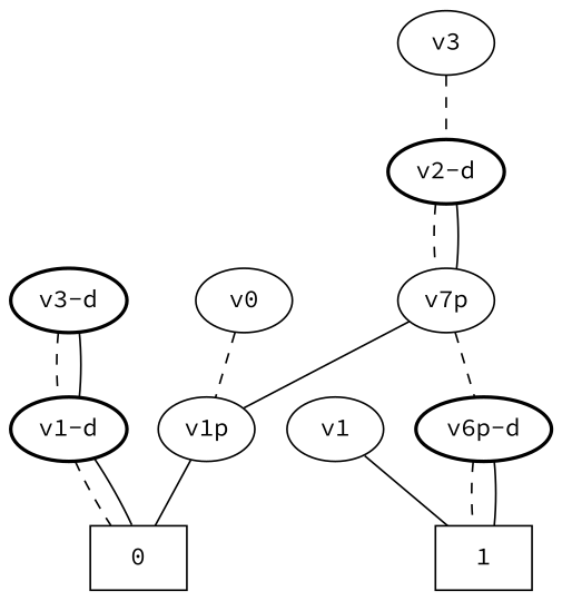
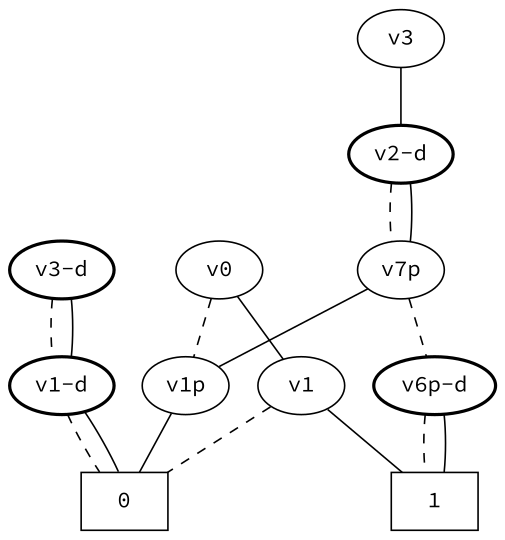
  graph {
    fontname="Source Code Pro"
    node [fontname="Source Code Pro"]
    edge [fontname="Source Code Pro" style=dashed]
    n1 [label=v3]
    n2 [label="v2-d" style=bold]
    n3 [label=v7p]
    n4 [label="v3-d" style=bold]
    n5 [label="v1-d" style=bold]
    n6 [label=v0]
    n7 [label=v1]
    n8 [label=v1p]
    n9 [label="v6p-d" style=bold]
    n10 [label=0 shape=box]
    n11 [label=1 shape=box]
-   n1 -- n2
+   n1 -- n2 [style=solid]
    n2 -- n3
    n2 -- n3 [style=solid]
    n3 -- n8 [style=solid]
    n3 -- n9
    n4 -- n5
    n4 -- n5 [style=solid]
    n5 -- n10
    n5 -- n10 [style=solid]
+   n6 -- n7 [style=solid]
    n6 -- n8
+   n7 -- n10
    n7 -- n11 [style=solid]
    n8 -- n10 [style=solid]
    n9 -- n11
    n9 -- n11 [style=solid]
  }
